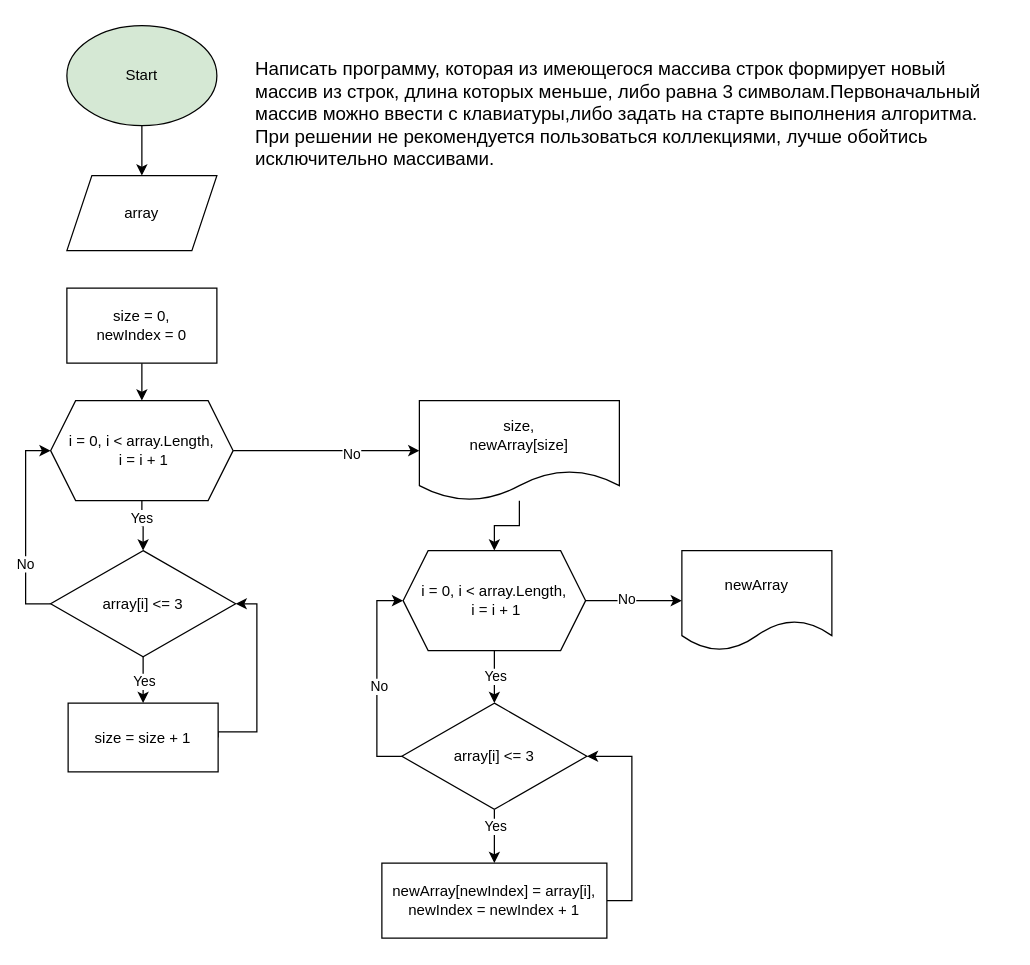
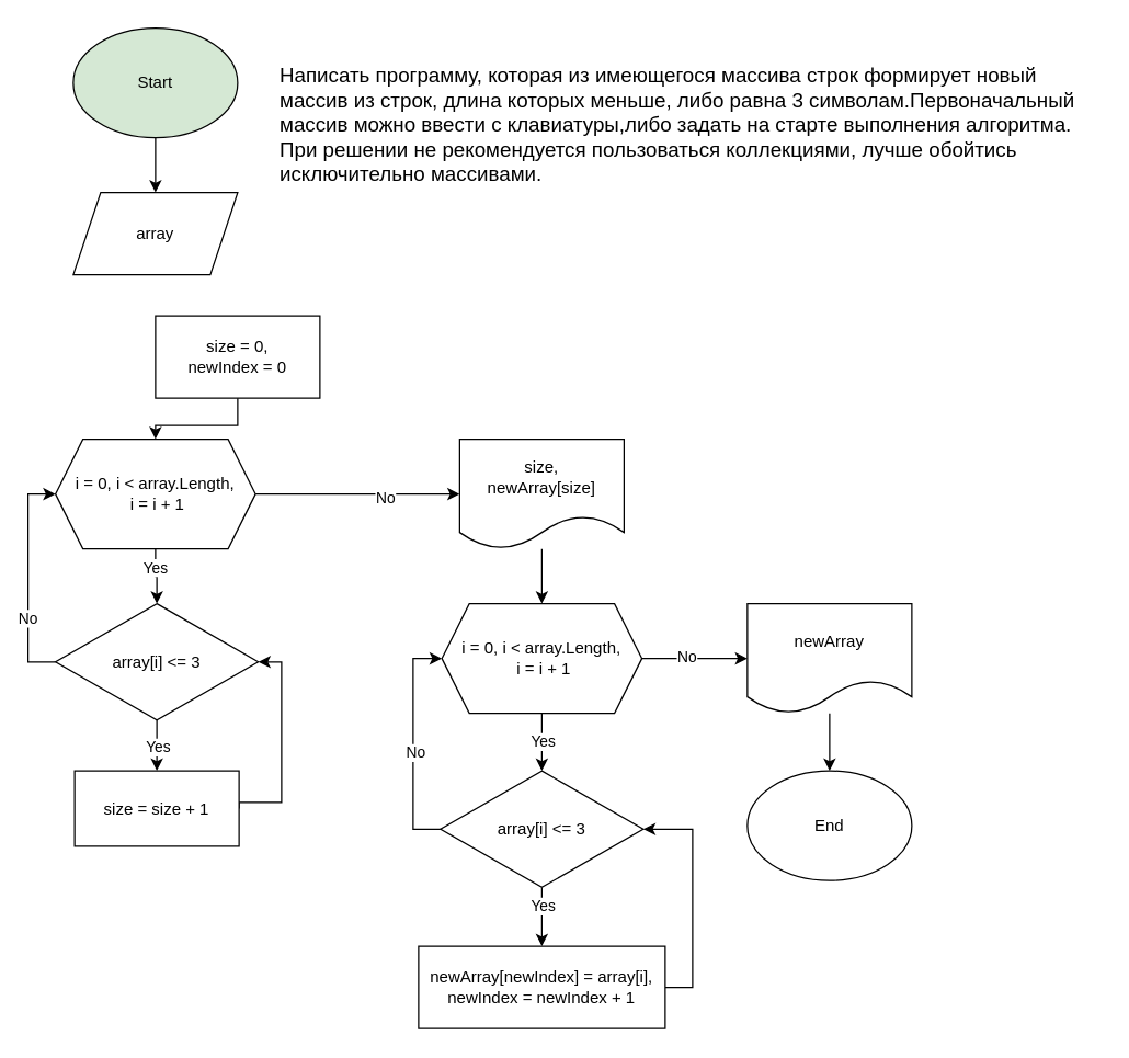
  <mxCell id="0" />
  <mxCell id="1" parent="0" />
  <mxCell id="2" value="" style="edgeStyle=orthogonalEdgeStyle;rounded=0;orthogonalLoop=1;jettySize=auto;html=1;" parent="1" source="3" target="4" edge="1"><mxGeometry relative="1" as="geometry" /></mxCell>
  <mxCell id="3" value="Start" style="ellipse;whiteSpace=wrap;html=1;fillColor=#d5e8d4;" parent="1" vertex="1"><mxGeometry x="53" y="20" width="120" height="80" as="geometry" /></mxCell>
  <mxCell id="4" value="array" style="shape=parallelogram;perimeter=parallelogramPerimeter;whiteSpace=wrap;html=1;fixedSize=1;" parent="1" vertex="1"><mxGeometry x="53" y="140" width="120" height="60" as="geometry" /></mxCell>
  <mxCell id="5" value="" style="edgeStyle=orthogonalEdgeStyle;rounded=0;orthogonalLoop=1;jettySize=auto;html=1;" parent="1" source="6" target="11" edge="1"><mxGeometry relative="1" as="geometry" /></mxCell>
- <mxCell id="6" value="size = 0,&lt;br&gt;newIndex = 0" style="rounded=0;whiteSpace=wrap;html=1;" parent="1" vertex="1"><mxGeometry x="53" y="230" width="120" height="60" as="geometry" /></mxCell>
+ <mxCell id="6" value="size = 0,&lt;br&gt;newIndex = 0" style="rounded=0;whiteSpace=wrap;html=1;" parent="1" vertex="1"><mxGeometry x="113" y="230" width="120" height="60" as="geometry" /></mxCell>
  <mxCell id="7" value="" style="edgeStyle=orthogonalEdgeStyle;rounded=0;orthogonalLoop=1;jettySize=auto;html=1;" parent="1" source="11" target="16" edge="1"><mxGeometry relative="1" as="geometry" /></mxCell>
  <mxCell id="8" value="Yes" style="edgeLabel;html=1;align=center;verticalAlign=middle;resizable=0;points=[];" parent="7" vertex="1" connectable="0"><mxGeometry x="-0.35" y="-1" relative="1" as="geometry"><mxPoint as="offset" /></mxGeometry></mxCell>
  <mxCell id="9" value="" style="edgeStyle=orthogonalEdgeStyle;rounded=0;orthogonalLoop=1;jettySize=auto;html=1;" parent="1" source="11" target="36" edge="1"><mxGeometry relative="1" as="geometry" /></mxCell>
  <mxCell id="10" value="No" style="edgeLabel;html=1;align=center;verticalAlign=middle;resizable=0;points=[];" parent="9" vertex="1" connectable="0"><mxGeometry x="0.266" y="-2" relative="1" as="geometry"><mxPoint as="offset" /></mxGeometry></mxCell>
  <mxCell id="11" value="i = 0, i &amp;lt; array.Length,&lt;br&gt;&amp;nbsp;i = i + 1" style="shape=hexagon;perimeter=hexagonPerimeter2;whiteSpace=wrap;html=1;fixedSize=1;" parent="1" vertex="1"><mxGeometry x="40" y="320" width="146" height="80" as="geometry" /></mxCell>
  <mxCell id="12" value="" style="edgeStyle=orthogonalEdgeStyle;rounded=0;orthogonalLoop=1;jettySize=auto;html=1;" parent="1" source="16" target="18" edge="1"><mxGeometry relative="1" as="geometry" /></mxCell>
  <mxCell id="13" value="Yes" style="edgeLabel;html=1;align=center;verticalAlign=middle;resizable=0;points=[];" parent="12" vertex="1" connectable="0"><mxGeometry x="0.167" relative="1" as="geometry"><mxPoint as="offset" /></mxGeometry></mxCell>
  <mxCell id="14" style="edgeStyle=orthogonalEdgeStyle;rounded=0;orthogonalLoop=1;jettySize=auto;html=1;entryX=0;entryY=0.5;entryDx=0;entryDy=0;" parent="1" source="16" target="11" edge="1"><mxGeometry relative="1" as="geometry"><Array as="points"><mxPoint x="20" y="483" /><mxPoint x="20" y="360" /></Array></mxGeometry></mxCell>
  <mxCell id="15" value="No" style="edgeLabel;html=1;align=center;verticalAlign=middle;resizable=0;points=[];" parent="14" vertex="1" connectable="0"><mxGeometry x="-0.366" y="1" relative="1" as="geometry"><mxPoint as="offset" /></mxGeometry></mxCell>
  <mxCell id="16" value="array[i] &amp;lt;= 3" style="rhombus;whiteSpace=wrap;html=1;" parent="1" vertex="1"><mxGeometry x="40" y="440" width="148" height="85" as="geometry" /></mxCell>
  <mxCell id="17" style="edgeStyle=orthogonalEdgeStyle;rounded=0;orthogonalLoop=1;jettySize=auto;html=1;entryX=1;entryY=0.5;entryDx=0;entryDy=0;exitX=1;exitY=0.5;exitDx=0;exitDy=0;" parent="1" source="18" target="16" edge="1"><mxGeometry relative="1" as="geometry"><Array as="points"><mxPoint x="205" y="585" /><mxPoint x="205" y="483" /></Array></mxGeometry></mxCell>
  <mxCell id="18" value="size = size + 1" style="rounded=0;whiteSpace=wrap;html=1;" parent="1" vertex="1"><mxGeometry x="54" y="562" width="120" height="55" as="geometry" /></mxCell>
  <mxCell id="19" value="" style="edgeStyle=orthogonalEdgeStyle;rounded=0;orthogonalLoop=1;jettySize=auto;html=1;" parent="1" source="23" target="32" edge="1"><mxGeometry relative="1" as="geometry" /></mxCell>
  <mxCell id="20" value="No" style="edgeLabel;html=1;align=center;verticalAlign=middle;resizable=0;points=[];" parent="19" vertex="1" connectable="0"><mxGeometry x="-0.169" y="2" relative="1" as="geometry"><mxPoint as="offset" /></mxGeometry></mxCell>
  <mxCell id="21" value="" style="edgeStyle=orthogonalEdgeStyle;rounded=0;orthogonalLoop=1;jettySize=auto;html=1;" parent="1" source="23" target="28" edge="1"><mxGeometry relative="1" as="geometry" /></mxCell>
  <mxCell id="22" value="Yes" style="edgeLabel;html=1;align=center;verticalAlign=middle;resizable=0;points=[];" parent="21" vertex="1" connectable="0"><mxGeometry x="-0.667" relative="1" as="geometry"><mxPoint y="13" as="offset" /></mxGeometry></mxCell>
  <mxCell id="23" value="i = 0, i &amp;lt; array.Length,&lt;br&gt;&amp;nbsp;i = i + 1" style="shape=hexagon;perimeter=hexagonPerimeter2;whiteSpace=wrap;html=1;fixedSize=1;" parent="1" vertex="1"><mxGeometry x="322" y="440" width="146" height="80" as="geometry" /></mxCell>
  <mxCell id="24" style="edgeStyle=orthogonalEdgeStyle;rounded=0;orthogonalLoop=1;jettySize=auto;html=1;entryX=0;entryY=0.5;entryDx=0;entryDy=0;exitX=0;exitY=0.5;exitDx=0;exitDy=0;" parent="1" source="28" target="23" edge="1"><mxGeometry relative="1" as="geometry" /></mxCell>
  <mxCell id="25" value="No" style="edgeLabel;html=1;align=center;verticalAlign=middle;resizable=0;points=[];" parent="24" vertex="1" connectable="0"><mxGeometry x="-0.08" y="-1" relative="1" as="geometry"><mxPoint as="offset" /></mxGeometry></mxCell>
  <mxCell id="26" value="" style="edgeStyle=orthogonalEdgeStyle;rounded=0;orthogonalLoop=1;jettySize=auto;html=1;" parent="1" source="28" target="30" edge="1"><mxGeometry relative="1" as="geometry" /></mxCell>
  <mxCell id="27" value="Yes" style="edgeLabel;html=1;align=center;verticalAlign=middle;resizable=0;points=[];" parent="26" vertex="1" connectable="0"><mxGeometry x="-0.575" y="1" relative="1" as="geometry"><mxPoint x="-1" y="4" as="offset" /></mxGeometry></mxCell>
  <mxCell id="28" value="array[i] &amp;lt;= 3" style="rhombus;whiteSpace=wrap;html=1;" parent="1" vertex="1"><mxGeometry x="321" y="562" width="148" height="85" as="geometry" /></mxCell>
  <mxCell id="29" style="edgeStyle=orthogonalEdgeStyle;rounded=0;orthogonalLoop=1;jettySize=auto;html=1;entryX=1;entryY=0.5;entryDx=0;entryDy=0;exitX=1;exitY=0.5;exitDx=0;exitDy=0;" parent="1" source="30" target="28" edge="1"><mxGeometry relative="1" as="geometry" /></mxCell>
  <mxCell id="30" value="newArray[newIndex] = array[i],&lt;br&gt;newIndex = newIndex + 1" style="rounded=0;whiteSpace=wrap;html=1;" parent="1" vertex="1"><mxGeometry x="305" y="690" width="180" height="60" as="geometry" /></mxCell>
+ <mxCell id="31" value="" style="edgeStyle=orthogonalEdgeStyle;rounded=0;orthogonalLoop=1;jettySize=auto;html=1;" parent="1" source="32" target="33" edge="1"><mxGeometry relative="1" as="geometry" /></mxCell>
  <mxCell id="32" value="newArray" style="shape=document;whiteSpace=wrap;html=1;boundedLbl=1;" parent="1" vertex="1"><mxGeometry x="545" y="440" width="120" height="80" as="geometry" /></mxCell>
+ <mxCell id="33" value="End" style="ellipse;whiteSpace=wrap;html=1;" parent="1" vertex="1"><mxGeometry x="545" y="562" width="120" height="80" as="geometry" /></mxCell>
  <mxCell id="34" value="&lt;font style=&quot;font-size: 15px;&quot;&gt;Написать программу, которая из имеющегося массива строк формирует новый &lt;br&gt;массив из строк, длина которых меньше, либо равна 3 символам.Первоначальный &lt;br&gt;массив можно ввести с клавиатуры,либо задать на старте выполнения алгоритма.&lt;br&gt;При решении не рекомендуется пользоваться коллекциями, лучше обойтись &lt;br&gt;исключительно массивами.&lt;/font&gt;" style="text;html=1;align=left;verticalAlign=middle;resizable=0;points=[];autosize=1;strokeColor=none;fillColor=none;strokeWidth=2;" parent="1" vertex="1"><mxGeometry x="202" y="40" width="600" height="100" as="geometry" /></mxCell>
  <mxCell id="35" value="" style="edgeStyle=orthogonalEdgeStyle;rounded=0;orthogonalLoop=1;jettySize=auto;html=1;" parent="1" source="36" target="23" edge="1"><mxGeometry relative="1" as="geometry" /></mxCell>
- <mxCell id="36" value="size,&lt;br style=&quot;border-color: var(--border-color);&quot;&gt;newArray[size]" style="shape=document;whiteSpace=wrap;html=1;boundedLbl=1;" parent="1" vertex="1"><mxGeometry x="335" y="320" width="160" height="80" as="geometry" /></mxCell>
+ <mxCell id="36" value="size,&lt;br style=&quot;border-color: var(--border-color);&quot;&gt;newArray[size]" style="shape=document;whiteSpace=wrap;html=1;boundedLbl=1;" parent="1" vertex="1"><mxGeometry x="335" y="320" width="120" height="80" as="geometry" /></mxCell>
